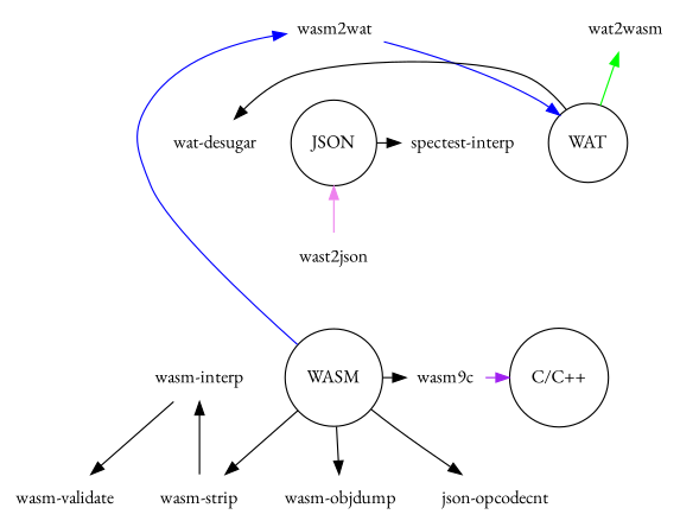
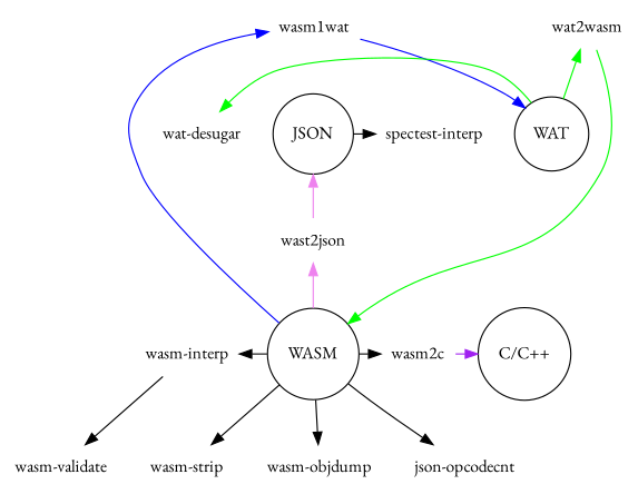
  digraph {
    fontname="EB Garamond"
    node [fontname="EB Garamond" shape=plaintext]
    edge [color=black fontname="EB Garamond"]
-   n1 [label=wasm2wat]
+   n1 [label=wasm1wat]
    n2 [label=wat2wasm]
    n3 [label=WASM shape=circle]
    n4 [label="C/C++" shape=circle]
    n5 [label="wasm-interp"]
-   wasm2c [label=wasm9c]
+   wasm2c
    n7 [label=WAT shape=circle]
    n8 [label=JSON shape=circle]
    n9 [label="wat-desugar"]
    n10 [label="spectest-interp"]
    n11 [label="wasm-objdump"]
    n12 [label="wasm-strip"]
    n13 [label="json-opcodecnt"]
    n14 [label="wasm-validate"]
    wast2json
    subgraph sub_1 {
      rank=same
      n1
      n2
    }
    subgraph sub_2 {
      rank=same
      n3
      n4
      n5
      wasm2c
    }
    subgraph sub_3 {
      rank=same
      n7
      n8
      n9
      n10
    }
    n1 -> n7 [color=blue]
+   n2 -> n3 [color=green]
    n3 -> n1 [color=blue]
    n3 -> wasm2c
    n3 -> n11
    n3 -> n12
    n3 -> n13
-   n5 -> n12 [dir=back]
+   n5 -> n3 [dir=back]
    n5 -> n14
    wasm2c -> n4 [color=purple]
    n7 -> n2 [color=green]
    n8 -> n10
    n8 -> wast2json [color=violet dir=back]
-   n9 -> n7 [dir=back]
+   n9 -> n7 [color=green dir=back]
+   wast2json -> n3 [color=violet dir=back]
  }
